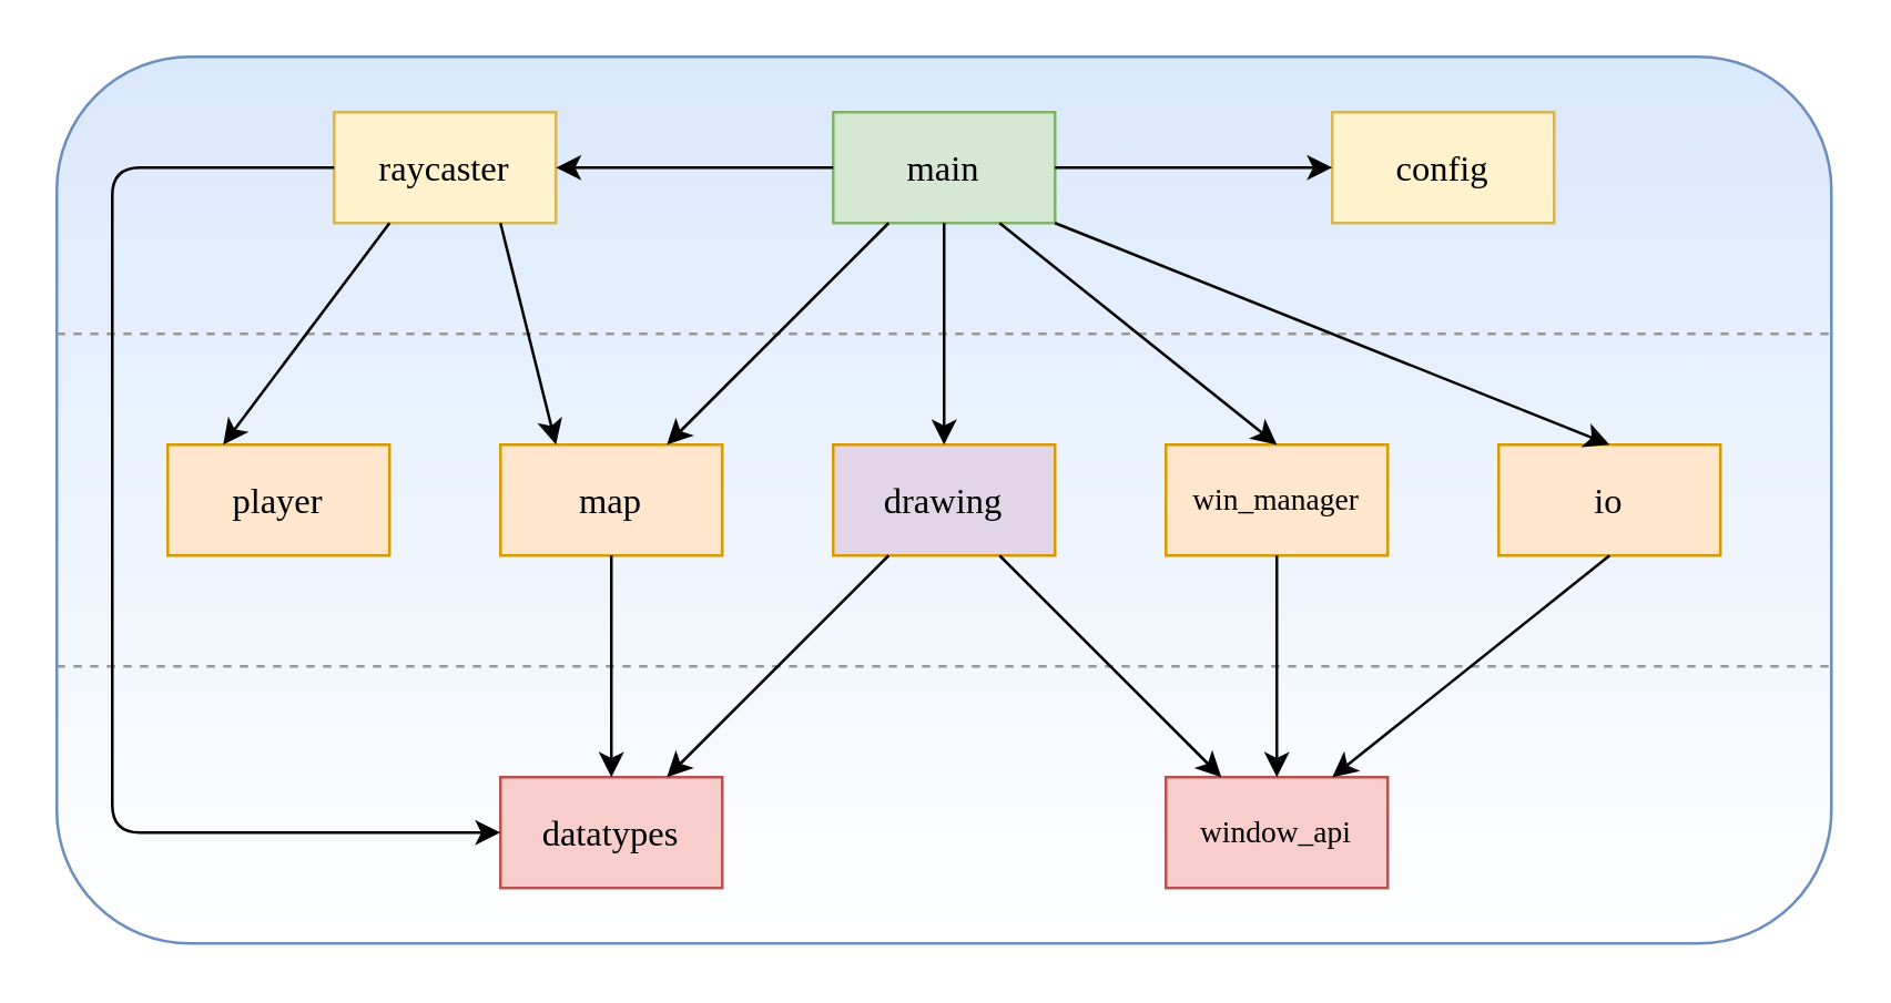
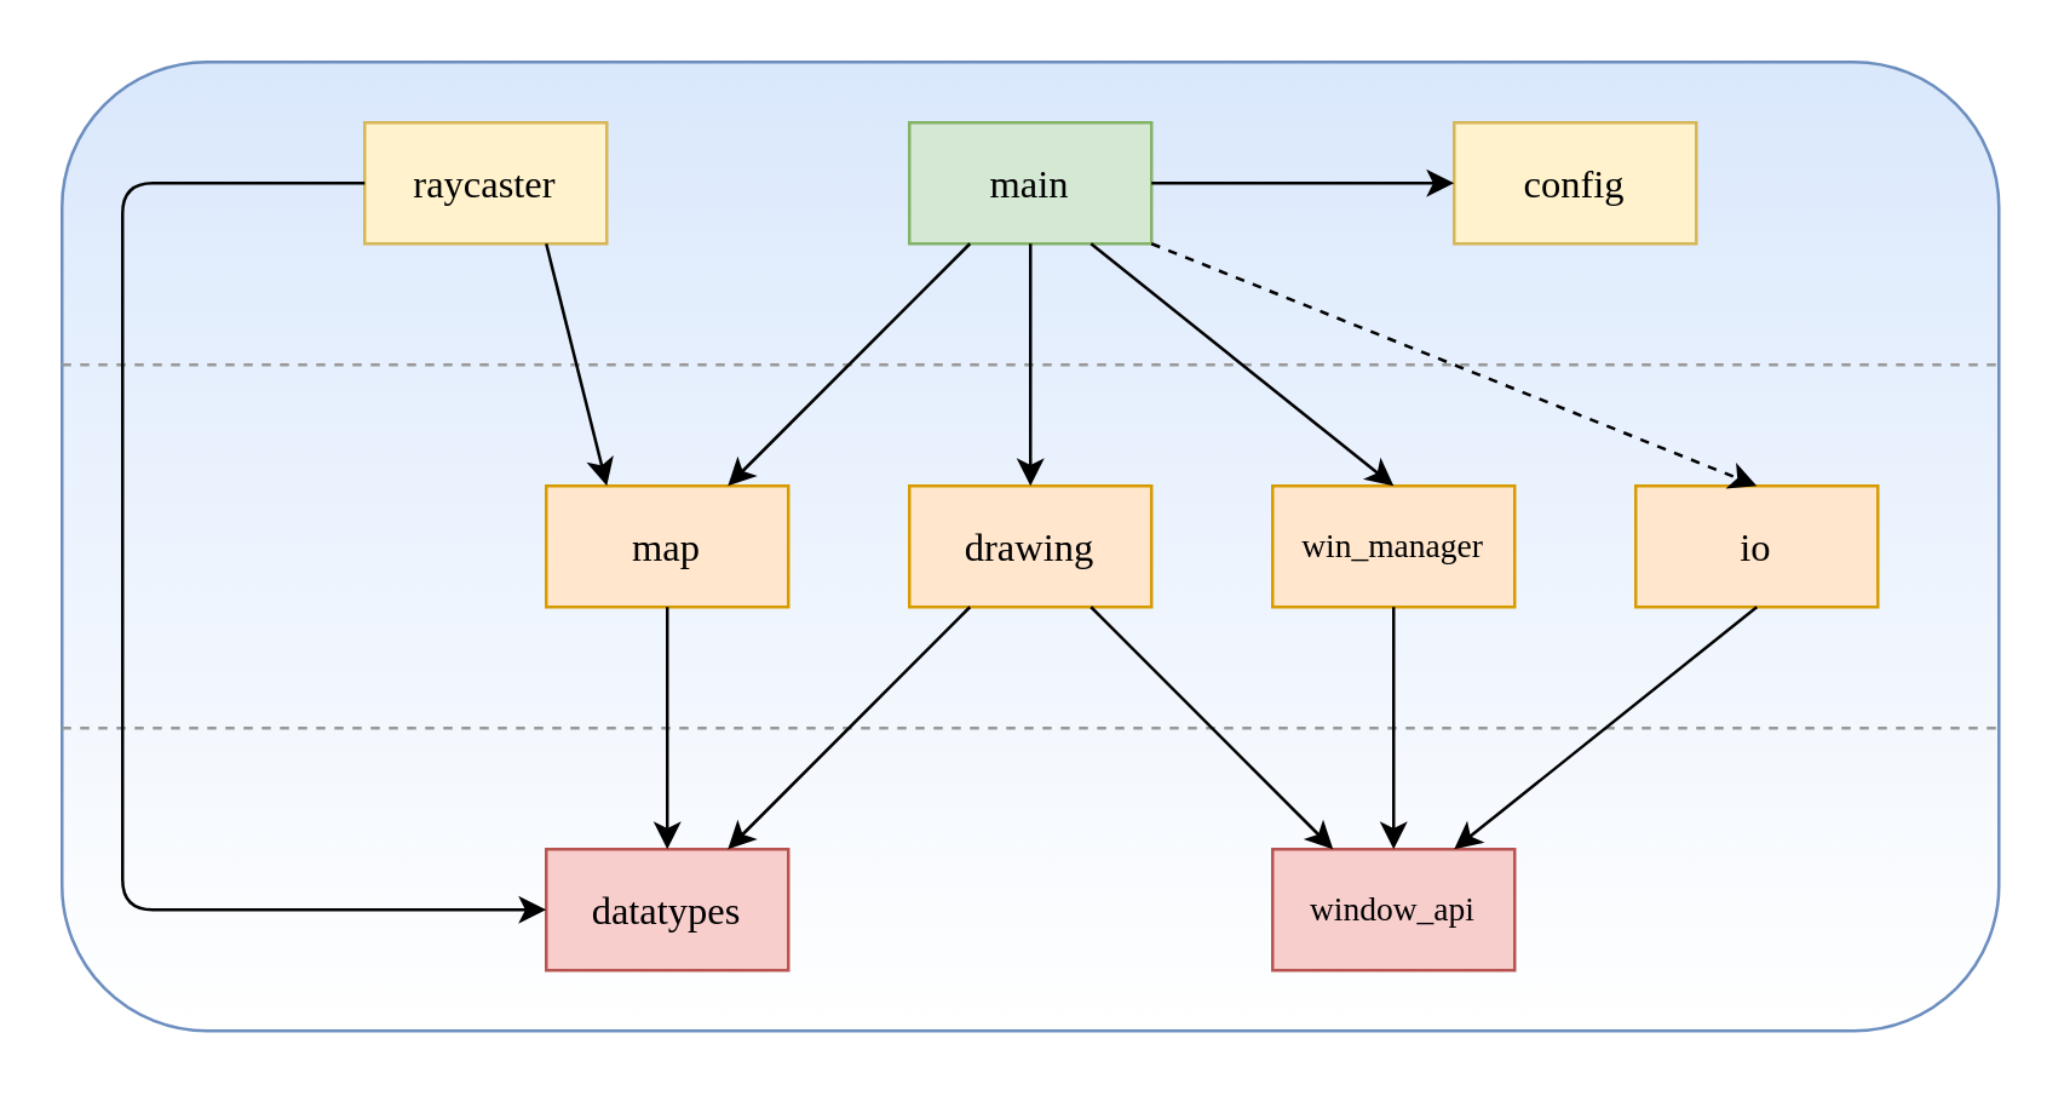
  <mxCell id="0" />
  <mxCell id="1" parent="0" />
  <mxCell id="2" value="" style="rounded=1;whiteSpace=wrap;html=1;fontFamily=Lucida Console;fontSize=11;strokeColor=#6c8ebf;strokeWidth=1;fillColor=#dae8fc;gradientColor=#ffffff;" vertex="1" parent="1"><mxGeometry x="20" y="20" width="640" height="320" as="geometry" /></mxCell>
  <mxCell id="3" value="" style="endArrow=none;dashed=1;html=1;fontFamily=Lucida Console;fontSize=13;strokeColor=#999999;" edge="1" parent="1"><mxGeometry width="50" height="50" relative="1" as="geometry"><mxPoint x="20" y="120" as="sourcePoint" /><mxPoint x="660" y="120" as="targetPoint" /></mxGeometry></mxCell>
  <mxCell id="4" value="" style="endArrow=none;dashed=1;html=1;fontFamily=Lucida Console;fontSize=13;strokeColor=#999999;" edge="1" parent="1"><mxGeometry width="50" height="50" relative="1" as="geometry"><mxPoint x="20" y="240" as="sourcePoint" /><mxPoint x="660" y="240" as="targetPoint" /></mxGeometry></mxCell>
  <mxCell id="5" value="config" style="rounded=0;whiteSpace=wrap;html=1;fontFamily=Lucida Console;fontSize=13;fillColor=#fff2cc;strokeColor=#d6b656;" vertex="1" parent="1"><mxGeometry x="480" y="40" width="80" height="40" as="geometry" /></mxCell>
  <mxCell id="6" value="main" style="rounded=0;whiteSpace=wrap;html=1;fontFamily=Lucida Console;fontSize=13;fillColor=#d5e8d4;strokeColor=#82b366;" vertex="1" parent="1"><mxGeometry x="300" y="40" width="80" height="40" as="geometry" /></mxCell>
  <mxCell id="7" value="window_api" style="rounded=0;whiteSpace=wrap;html=1;fontFamily=Lucida Console;fontSize=11;fillColor=#f8cecc;strokeColor=#b85450;" vertex="1" parent="1"><mxGeometry x="420" y="280" width="80" height="40" as="geometry" /></mxCell>
- <mxCell id="8" value="player" style="rounded=0;whiteSpace=wrap;html=1;fontFamily=Lucida Console;fontSize=13;fillColor=#ffe6cc;strokeColor=#d79b00;" vertex="1" parent="1"><mxGeometry x="60" y="160" width="80" height="40" as="geometry" /></mxCell>
  <mxCell id="9" value="datatypes" style="rounded=0;whiteSpace=wrap;html=1;fontFamily=Lucida Console;fontSize=13;fillColor=#f8cecc;strokeColor=#b85450;" vertex="1" parent="1"><mxGeometry x="180" y="280" width="80" height="40" as="geometry" /></mxCell>
  <mxCell id="10" value="" style="endArrow=classic;html=1;fontFamily=Lucida Console;fontSize=13;exitX=1;exitY=0.5;exitDx=0;exitDy=0;entryX=0;entryY=0.5;entryDx=0;entryDy=0;" edge="1" parent="1" source="6" target="5"><mxGeometry width="50" height="50" relative="1" as="geometry"><mxPoint x="300" y="200" as="sourcePoint" /><mxPoint x="350" y="150" as="targetPoint" /></mxGeometry></mxCell>
- <mxCell id="11" value="drawing" style="rounded=0;whiteSpace=wrap;html=1;fontFamily=Lucida Console;fontSize=13;fillColor=#e1d5e7;strokeColor=#d79b00;" vertex="1" parent="1"><mxGeometry x="300" y="160" width="80" height="40" as="geometry" /></mxCell>
+ <mxCell id="11" value="drawing" style="rounded=0;whiteSpace=wrap;html=1;fontFamily=Lucida Console;fontSize=13;fillColor=#ffe6cc;strokeColor=#d79b00;" vertex="1" parent="1"><mxGeometry x="300" y="160" width="80" height="40" as="geometry" /></mxCell>
  <mxCell id="12" value="" style="endArrow=classic;html=1;fontFamily=Lucida Console;fontSize=13;entryX=0.5;entryY=0;entryDx=0;entryDy=0;exitX=0.5;exitY=1;exitDx=0;exitDy=0;" edge="1" parent="1" source="6" target="11"><mxGeometry width="50" height="50" relative="1" as="geometry"><mxPoint x="300" y="90" as="sourcePoint" /><mxPoint x="350" y="40" as="targetPoint" /></mxGeometry></mxCell>
  <mxCell id="13" value="" style="endArrow=classic;html=1;fontFamily=Lucida Console;fontSize=13;entryX=0.25;entryY=0;entryDx=0;entryDy=0;exitX=0.75;exitY=1;exitDx=0;exitDy=0;" edge="1" parent="1" source="11" target="7"><mxGeometry width="50" height="50" relative="1" as="geometry"><mxPoint x="430" y="200" as="sourcePoint" /><mxPoint x="350" y="40" as="targetPoint" /></mxGeometry></mxCell>
  <mxCell id="14" value="" style="endArrow=classic;html=1;fontFamily=Lucida Console;fontSize=13;entryX=0.75;entryY=0;entryDx=0;entryDy=0;exitX=0.25;exitY=1;exitDx=0;exitDy=0;" edge="1" parent="1" source="11" target="9"><mxGeometry width="50" height="50" relative="1" as="geometry"><mxPoint x="450" y="160" as="sourcePoint" /><mxPoint x="350" y="40" as="targetPoint" /></mxGeometry></mxCell>
  <mxCell id="15" value="map" style="rounded=0;whiteSpace=wrap;html=1;fontFamily=Lucida Console;fontSize=13;fillColor=#ffe6cc;strokeColor=#d79b00;" vertex="1" parent="1"><mxGeometry x="180" y="160" width="80" height="40" as="geometry" /></mxCell>
  <mxCell id="16" value="" style="endArrow=classic;html=1;fontFamily=Lucida Console;fontSize=13;exitX=0.5;exitY=1;exitDx=0;exitDy=0;entryX=0.5;entryY=0;entryDx=0;entryDy=0;" edge="1" parent="1" source="15" target="9"><mxGeometry width="50" height="50" relative="1" as="geometry"><mxPoint x="380" y="150" as="sourcePoint" /><mxPoint x="430" y="100" as="targetPoint" /></mxGeometry></mxCell>
  <mxCell id="17" value="raycaster" style="rounded=0;whiteSpace=wrap;html=1;fontFamily=Lucida Console;fontSize=13;fillColor=#fff2cc;strokeColor=#d6b656;" vertex="1" parent="1"><mxGeometry x="120" y="40" width="80" height="40" as="geometry" /></mxCell>
- <mxCell id="18" value="" style="endArrow=classic;html=1;fontFamily=Lucida Console;fontSize=13;entryX=1;entryY=0.5;entryDx=0;entryDy=0;exitX=0;exitY=0.5;exitDx=0;exitDy=0;" edge="1" parent="1" source="6" target="17"><mxGeometry width="50" height="50" relative="1" as="geometry"><mxPoint x="330" y="100" as="sourcePoint" /><mxPoint x="380" y="50" as="targetPoint" /></mxGeometry></mxCell>
- <mxCell id="19" value="" style="endArrow=classic;html=1;fontFamily=Lucida Console;fontSize=13;exitX=0.25;exitY=1;exitDx=0;exitDy=0;entryX=0.25;entryY=0;entryDx=0;entryDy=0;" edge="1" parent="1" source="17" target="8"><mxGeometry width="50" height="50" relative="1" as="geometry"><mxPoint x="330" y="210" as="sourcePoint" /><mxPoint x="170" y="120" as="targetPoint" /></mxGeometry></mxCell>
  <mxCell id="20" value="" style="endArrow=classic;html=1;fontFamily=Lucida Console;fontSize=13;exitX=0.75;exitY=1;exitDx=0;exitDy=0;entryX=0.25;entryY=0;entryDx=0;entryDy=0;" edge="1" parent="1" source="17" target="15"><mxGeometry width="50" height="50" relative="1" as="geometry"><mxPoint x="330" y="160" as="sourcePoint" /><mxPoint x="380" y="110" as="targetPoint" /></mxGeometry></mxCell>
  <mxCell id="21" value="" style="endArrow=classic;html=1;fontFamily=Lucida Console;fontSize=13;exitX=0.25;exitY=1;exitDx=0;exitDy=0;entryX=0.75;entryY=0;entryDx=0;entryDy=0;" edge="1" parent="1" source="6" target="15"><mxGeometry width="50" height="50" relative="1" as="geometry"><mxPoint x="300" y="160" as="sourcePoint" /><mxPoint x="380" y="110" as="targetPoint" /></mxGeometry></mxCell>
  <mxCell id="22" value="io" style="rounded=0;whiteSpace=wrap;html=1;fontFamily=Lucida Console;fontSize=13;fillColor=#ffe6cc;strokeColor=#d79b00;" vertex="1" parent="1"><mxGeometry x="540" y="160" width="80" height="40" as="geometry" /></mxCell>
- <mxCell id="23" value="" style="endArrow=classic;html=1;fontFamily=Lucida Console;fontSize=13;entryX=0.5;entryY=0;entryDx=0;entryDy=0;exitX=1;exitY=1;exitDx=0;exitDy=0;" edge="1" parent="1" source="6" target="22"><mxGeometry width="50" height="50" relative="1" as="geometry"><mxPoint x="410" y="80" as="sourcePoint" /><mxPoint x="540" y="160" as="targetPoint" /></mxGeometry></mxCell>
+ <mxCell id="23" value="" style="endArrow=classic;html=1;fontFamily=Lucida Console;fontSize=13;entryX=0.5;entryY=0;entryDx=0;entryDy=0;exitX=1;exitY=1;exitDx=0;exitDy=0;dashed=1;" edge="1" parent="1" source="6" target="22"><mxGeometry width="50" height="50" relative="1" as="geometry"><mxPoint x="410" y="80" as="sourcePoint" /><mxPoint x="540" y="160" as="targetPoint" /></mxGeometry></mxCell>
  <mxCell id="24" value="" style="endArrow=classic;html=1;fontFamily=Lucida Console;fontSize=13;entryX=0.75;entryY=0;entryDx=0;entryDy=0;exitX=0.5;exitY=1;exitDx=0;exitDy=0;" edge="1" parent="1" source="22" target="7"><mxGeometry width="50" height="50" relative="1" as="geometry"><mxPoint x="520" y="210" as="sourcePoint" /><mxPoint x="570" y="290" as="targetPoint" /></mxGeometry></mxCell>
  <mxCell id="25" value="win_manager" style="rounded=0;whiteSpace=wrap;html=1;fontFamily=Lucida Console;fontSize=11;fillColor=#ffe6cc;strokeColor=#d79b00;" vertex="1" parent="1"><mxGeometry x="420" y="160" width="80" height="40" as="geometry" /></mxCell>
  <mxCell id="26" value="" style="endArrow=classic;html=1;fontFamily=Lucida Console;fontSize=11;exitX=0.75;exitY=1;exitDx=0;exitDy=0;entryX=0.5;entryY=0;entryDx=0;entryDy=0;" edge="1" parent="1" source="6" target="25"><mxGeometry width="50" height="50" relative="1" as="geometry"><mxPoint x="380" y="230" as="sourcePoint" /><mxPoint x="430" y="180" as="targetPoint" /></mxGeometry></mxCell>
  <mxCell id="27" value="" style="endArrow=classic;html=1;fontFamily=Lucida Console;fontSize=11;strokeColor=#000000;entryX=0.5;entryY=0;entryDx=0;entryDy=0;exitX=0.5;exitY=1;exitDx=0;exitDy=0;" edge="1" parent="1" source="25" target="7"><mxGeometry width="50" height="50" relative="1" as="geometry"><mxPoint x="400" y="240" as="sourcePoint" /><mxPoint x="450" y="190" as="targetPoint" /></mxGeometry></mxCell>
  <mxCell id="28" value="" style="endArrow=classic;html=1;fontFamily=Lucida Console;fontSize=11;strokeColor=#000000;exitX=0;exitY=0.5;exitDx=0;exitDy=0;entryX=0;entryY=0.5;entryDx=0;entryDy=0;" edge="1" parent="1" source="17" target="9"><mxGeometry width="50" height="50" relative="1" as="geometry"><mxPoint x="330" y="240" as="sourcePoint" /><mxPoint x="380" y="190" as="targetPoint" /><Array as="points"><mxPoint x="40" y="60" /><mxPoint x="40" y="300" /></Array></mxGeometry></mxCell>
